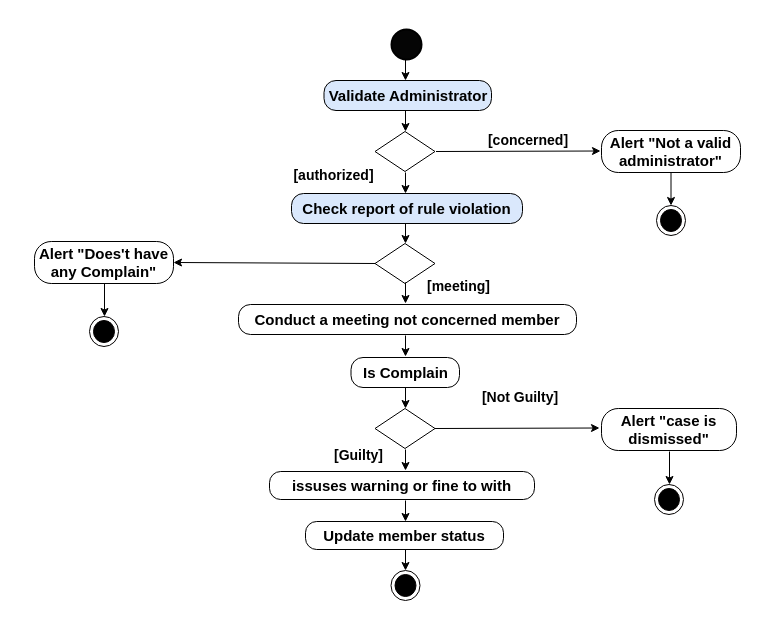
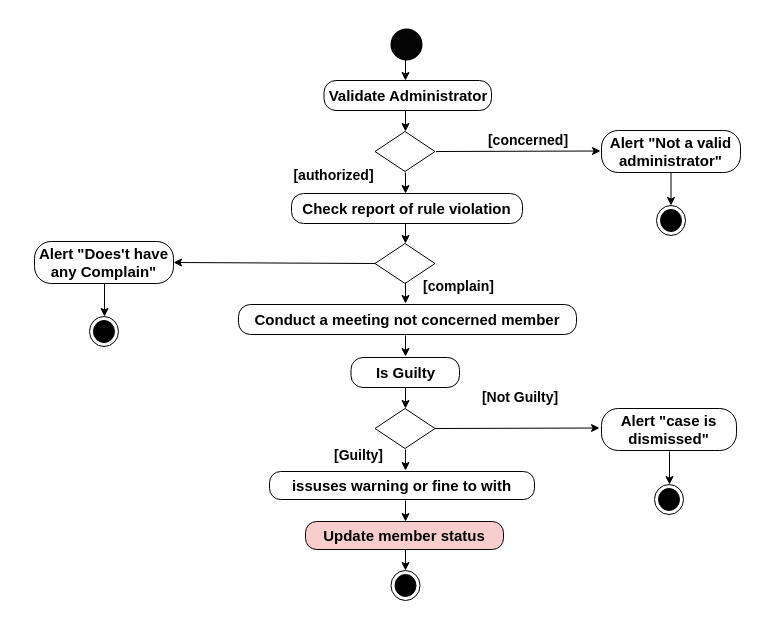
  <mxCell id="0" />
  <mxCell id="1" parent="0" />
  <mxCell id="2" value="c" style="rounded=0;whiteSpace=wrap;html=1;strokeColor=#FFFFFF;" vertex="1" parent="1"><mxGeometry x="20" y="20" width="730" height="590" as="geometry" /></mxCell>
  <mxCell id="3" value="" style="ellipse;html=1;strokeWidth=2;rotation=90;fillStyle=solid;fillColor=#050505;" vertex="1" parent="1"><mxGeometry x="391" y="29" width="30" height="30" as="geometry" /></mxCell>
  <mxCell id="4" value="" style="endArrow=classic;html=1;rounded=0;exitX=1;exitY=0.5;exitDx=0;exitDy=0;entryX=0;entryY=0.5;entryDx=0;entryDy=0;" edge="1" parent="1"><mxGeometry width="50" height="50" relative="1" as="geometry"><mxPoint x="435.5" y="151" as="sourcePoint" /><mxPoint x="600" y="150.5" as="targetPoint" /></mxGeometry></mxCell>
  <mxCell id="5" value="&lt;font style=&quot;font-size: 14px;&quot;&gt;&lt;b&gt;[concerned]&lt;/b&gt;&lt;/font&gt;" style="text;html=1;align=center;verticalAlign=middle;whiteSpace=wrap;rounded=0;" vertex="1" parent="1"><mxGeometry x="468" y="130" width="120" height="20" as="geometry" /></mxCell>
  <mxCell id="6" value="&lt;font style=&quot;font-size: 15px;&quot;&gt;&lt;b&gt;&lt;font style=&quot;font-size: 15px;&quot;&gt;Alert &quot;Not a valid administrator&lt;/font&gt;&lt;span style=&quot;background-color: initial;&quot;&gt;&quot;&lt;/span&gt;&lt;/b&gt;&lt;/font&gt;" style="rounded=1;whiteSpace=wrap;html=1;arcSize=40;" vertex="1" parent="1"><mxGeometry x="601" y="130" width="139" height="42" as="geometry" /></mxCell>
  <mxCell id="7" value="" style="ellipse;html=1;shape=endState;fillColor=#000000;strokeColor=#030000;" vertex="1" parent="1"><mxGeometry x="656" y="205" width="29" height="30" as="geometry" /></mxCell>
  <mxCell id="8" value="" style="endArrow=classic;html=1;rounded=0;exitX=0.5;exitY=1;exitDx=0;exitDy=0;entryX=0.5;entryY=0;entryDx=0;entryDy=0;" edge="1" parent="1" source="6" target="7"><mxGeometry width="50" height="50" relative="1" as="geometry"><mxPoint x="448.5" y="221" as="sourcePoint" /><mxPoint x="613" y="220.5" as="targetPoint" /></mxGeometry></mxCell>
  <mxCell id="9" value="&lt;font style=&quot;font-size: 14px;&quot;&gt;&lt;b&gt;[authorized]&lt;/b&gt;&lt;/font&gt;" style="text;html=1;align=center;verticalAlign=middle;whiteSpace=wrap;rounded=0;" vertex="1" parent="1"><mxGeometry x="291" y="163" width="85" height="24" as="geometry" /></mxCell>
- <mxCell id="10" value="&lt;font style=&quot;font-size: 15px;&quot;&gt;&lt;b&gt;Validate Administrator&lt;/b&gt;&lt;/font&gt;" style="rounded=1;whiteSpace=wrap;html=1;arcSize=40;fillColor=#dae8fc;" vertex="1" parent="1"><mxGeometry x="323.5" y="80" width="167.5" height="30" as="geometry" /></mxCell>
+ <mxCell id="10" value="&lt;font style=&quot;font-size: 15px;&quot;&gt;&lt;b&gt;Validate Administrator&lt;/b&gt;&lt;/font&gt;" style="rounded=1;whiteSpace=wrap;html=1;arcSize=40;" vertex="1" parent="1"><mxGeometry x="323.5" y="80" width="167.5" height="30" as="geometry" /></mxCell>
  <mxCell id="11" value="" style="rhombus;whiteSpace=wrap;html=1;" vertex="1" parent="1"><mxGeometry x="374.5" y="131" width="60" height="40" as="geometry" /></mxCell>
  <mxCell id="12" value="" style="endArrow=classic;html=1;rounded=0;" edge="1" parent="1"><mxGeometry width="50" height="50" relative="1" as="geometry"><mxPoint x="405" y="110" as="sourcePoint" /><mxPoint x="405" y="131" as="targetPoint" /></mxGeometry></mxCell>
  <mxCell id="13" value="" style="endArrow=classic;html=1;rounded=0;" edge="1" parent="1"><mxGeometry width="50" height="50" relative="1" as="geometry"><mxPoint x="405" y="59" as="sourcePoint" /><mxPoint x="405" y="80" as="targetPoint" /></mxGeometry></mxCell>
- <mxCell id="14" value="&lt;span style=&quot;font-size: 15px;&quot;&gt;&lt;b&gt;Is Complain&lt;/b&gt;&lt;/span&gt;" style="rounded=1;whiteSpace=wrap;html=1;arcSize=40;" vertex="1" parent="1"><mxGeometry x="350.5" y="357" width="108.5" height="30" as="geometry" /></mxCell>
+ <mxCell id="14" value="&lt;span style=&quot;font-size: 15px;&quot;&gt;&lt;b&gt;Is Guilty&lt;/b&gt;&lt;/span&gt;" style="rounded=1;whiteSpace=wrap;html=1;arcSize=40;" vertex="1" parent="1"><mxGeometry x="350.5" y="357" width="108.5" height="30" as="geometry" /></mxCell>
  <mxCell id="15" value="" style="endArrow=classic;html=1;rounded=0;" edge="1" parent="1"><mxGeometry width="50" height="50" relative="1" as="geometry"><mxPoint x="405" y="222" as="sourcePoint" /><mxPoint x="405" y="243" as="targetPoint" /></mxGeometry></mxCell>
- <mxCell id="16" value="&lt;span style=&quot;font-size: 15px;&quot;&gt;&lt;b&gt;Check report of rule violation&lt;/b&gt;&lt;/span&gt;" style="rounded=1;whiteSpace=wrap;html=1;arcSize=40;fillColor=#dae8fc;" vertex="1" parent="1"><mxGeometry x="291" y="193" width="231" height="30" as="geometry" /></mxCell>
+ <mxCell id="16" value="&lt;span style=&quot;font-size: 15px;&quot;&gt;&lt;b&gt;Check report of rule violation&lt;/b&gt;&lt;/span&gt;" style="rounded=1;whiteSpace=wrap;html=1;arcSize=40;" vertex="1" parent="1"><mxGeometry x="291" y="193" width="231" height="30" as="geometry" /></mxCell>
  <mxCell id="17" value="&lt;span style=&quot;font-size: 15px;&quot;&gt;&lt;b&gt;Conduct a meeting not concerned member&lt;/b&gt;&lt;/span&gt;" style="rounded=1;whiteSpace=wrap;html=1;arcSize=40;" vertex="1" parent="1"><mxGeometry x="238" y="304" width="338" height="30" as="geometry" /></mxCell>
  <mxCell id="18" value="" style="endArrow=classic;html=1;rounded=0;" edge="1" parent="1"><mxGeometry width="50" height="50" relative="1" as="geometry"><mxPoint x="405" y="172" as="sourcePoint" /><mxPoint x="405" y="193" as="targetPoint" /></mxGeometry></mxCell>
  <mxCell id="19" value="" style="rhombus;whiteSpace=wrap;html=1;" vertex="1" parent="1"><mxGeometry x="374.5" y="243" width="60" height="40" as="geometry" /></mxCell>
  <mxCell id="20" value="" style="endArrow=classic;html=1;rounded=0;exitX=0;exitY=0.5;exitDx=0;exitDy=0;entryX=1;entryY=0.5;entryDx=0;entryDy=0;" edge="1" parent="1" source="19" target="21"><mxGeometry width="50" height="50" relative="1" as="geometry"><mxPoint x="383.5" y="306" as="sourcePoint" /><mxPoint x="548" y="305.5" as="targetPoint" /></mxGeometry></mxCell>
  <mxCell id="21" value="&lt;font style=&quot;font-size: 15px;&quot;&gt;&lt;b&gt;&lt;font style=&quot;font-size: 15px;&quot;&gt;Alert &quot;Does't have any Complain&lt;/font&gt;&lt;span style=&quot;background-color: initial;&quot;&gt;&quot;&lt;/span&gt;&lt;/b&gt;&lt;/font&gt;" style="rounded=1;whiteSpace=wrap;html=1;arcSize=40;" vertex="1" parent="1"><mxGeometry x="34" y="241" width="139" height="42" as="geometry" /></mxCell>
  <mxCell id="22" value="" style="endArrow=classic;html=1;rounded=0;exitX=0.5;exitY=1;exitDx=0;exitDy=0;entryX=0.5;entryY=0;entryDx=0;entryDy=0;" edge="1" parent="1"><mxGeometry width="50" height="50" relative="1" as="geometry"><mxPoint x="104" y="283" as="sourcePoint" /><mxPoint x="104" y="316" as="targetPoint" /></mxGeometry></mxCell>
  <mxCell id="23" value="" style="ellipse;html=1;shape=endState;fillColor=#000000;strokeColor=#030000;" vertex="1" parent="1"><mxGeometry x="89" y="316" width="29" height="30" as="geometry" /></mxCell>
  <mxCell id="24" value="" style="endArrow=classic;html=1;rounded=0;" edge="1" parent="1"><mxGeometry width="50" height="50" relative="1" as="geometry"><mxPoint x="405" y="282" as="sourcePoint" /><mxPoint x="405" y="303" as="targetPoint" /></mxGeometry></mxCell>
- <mxCell id="25" value="&lt;font style=&quot;font-size: 14px;&quot;&gt;&lt;b&gt;[meeting]&lt;/b&gt;&lt;/font&gt;" style="text;html=1;align=center;verticalAlign=middle;whiteSpace=wrap;rounded=0;" vertex="1" parent="1"><mxGeometry x="422" y="276" width="73" height="20" as="geometry" /></mxCell>
+ <mxCell id="25" value="&lt;font style=&quot;font-size: 14px;&quot;&gt;&lt;b&gt;[complain]&lt;/b&gt;&lt;/font&gt;" style="text;html=1;align=center;verticalAlign=middle;whiteSpace=wrap;rounded=0;" vertex="1" parent="1"><mxGeometry x="422" y="276" width="73" height="20" as="geometry" /></mxCell>
  <mxCell id="26" value="" style="endArrow=classic;html=1;rounded=0;" edge="1" parent="1"><mxGeometry width="50" height="50" relative="1" as="geometry"><mxPoint x="405" y="335" as="sourcePoint" /><mxPoint x="405" y="356" as="targetPoint" /></mxGeometry></mxCell>
  <mxCell id="27" value="" style="endArrow=classic;html=1;rounded=0;" edge="1" parent="1"><mxGeometry width="50" height="50" relative="1" as="geometry"><mxPoint x="405" y="387" as="sourcePoint" /><mxPoint x="405" y="408" as="targetPoint" /></mxGeometry></mxCell>
  <mxCell id="28" value="&lt;span style=&quot;font-size: 15px;&quot;&gt;&lt;b&gt;issuses warning or fine to with&lt;/b&gt;&lt;/span&gt;" style="rounded=1;whiteSpace=wrap;html=1;arcSize=40;" vertex="1" parent="1"><mxGeometry x="269" y="471" width="265" height="28" as="geometry" /></mxCell>
  <mxCell id="29" value="" style="endArrow=classic;html=1;rounded=0;" edge="1" parent="1"><mxGeometry width="50" height="50" relative="1" as="geometry"><mxPoint x="405" y="449" as="sourcePoint" /><mxPoint x="405" y="470" as="targetPoint" /></mxGeometry></mxCell>
  <mxCell id="30" value="" style="endArrow=classic;html=1;rounded=0;" edge="1" parent="1"><mxGeometry width="50" height="50" relative="1" as="geometry"><mxPoint x="405" y="500" as="sourcePoint" /><mxPoint x="405" y="521" as="targetPoint" /></mxGeometry></mxCell>
  <mxCell id="31" value="" style="ellipse;html=1;shape=endState;fillColor=#000000;strokeColor=#030000;" vertex="1" parent="1"><mxGeometry x="390.5" y="570" width="29" height="30" as="geometry" /></mxCell>
  <mxCell id="32" value="&lt;span style=&quot;font-size: 14px;&quot;&gt;&lt;b&gt;[Not Guilty]&lt;/b&gt;&lt;/span&gt;" style="text;html=1;align=center;verticalAlign=middle;whiteSpace=wrap;rounded=0;" vertex="1" parent="1"><mxGeometry x="470" y="387" width="100" height="20" as="geometry" /></mxCell>
  <mxCell id="33" value="&lt;font style=&quot;font-size: 15px;&quot;&gt;&lt;b&gt;&lt;font style=&quot;font-size: 15px;&quot;&gt;Alert &quot;case is dismissed&lt;/font&gt;&lt;span style=&quot;background-color: initial;&quot;&gt;&quot;&lt;/span&gt;&lt;/b&gt;&lt;/font&gt;" style="rounded=1;whiteSpace=wrap;html=1;arcSize=40;" vertex="1" parent="1"><mxGeometry x="601" y="408" width="135" height="42" as="geometry" /></mxCell>
  <mxCell id="34" value="" style="ellipse;html=1;shape=endState;fillColor=#000000;strokeColor=#030000;" vertex="1" parent="1"><mxGeometry x="654" y="484" width="29" height="30" as="geometry" /></mxCell>
  <mxCell id="35" value="" style="rhombus;whiteSpace=wrap;html=1;" vertex="1" parent="1"><mxGeometry x="374.5" y="408" width="60" height="40" as="geometry" /></mxCell>
  <mxCell id="36" value="" style="endArrow=classic;html=1;rounded=0;exitX=1;exitY=0.5;exitDx=0;exitDy=0;entryX=0;entryY=0.5;entryDx=0;entryDy=0;" edge="1" parent="1"><mxGeometry width="50" height="50" relative="1" as="geometry"><mxPoint x="434.5" y="428" as="sourcePoint" /><mxPoint x="599" y="427.5" as="targetPoint" /></mxGeometry></mxCell>
  <mxCell id="37" value="&lt;span style=&quot;font-size: 14px;&quot;&gt;&lt;b&gt;[Guilty]&lt;/b&gt;&lt;/span&gt;" style="text;html=1;align=center;verticalAlign=middle;whiteSpace=wrap;rounded=0;" vertex="1" parent="1"><mxGeometry x="324" y="445" width="69" height="20" as="geometry" /></mxCell>
  <mxCell id="38" value="" style="endArrow=classic;html=1;rounded=0;exitX=0.5;exitY=1;exitDx=0;exitDy=0;entryX=0.5;entryY=0;entryDx=0;entryDy=0;" edge="1" parent="1"><mxGeometry width="50" height="50" relative="1" as="geometry"><mxPoint x="669" y="451" as="sourcePoint" /><mxPoint x="669" y="484" as="targetPoint" /></mxGeometry></mxCell>
- <mxCell id="39" value="&lt;span style=&quot;font-size: 15px;&quot;&gt;&lt;b&gt;Update member status&lt;/b&gt;&lt;/span&gt;" style="rounded=1;whiteSpace=wrap;html=1;arcSize=40;" vertex="1" parent="1"><mxGeometry x="305" y="521" width="198" height="28" as="geometry" /></mxCell>
+ <mxCell id="39" value="&lt;span style=&quot;font-size: 15px;&quot;&gt;&lt;b&gt;Update member status&lt;/b&gt;&lt;/span&gt;" style="rounded=1;whiteSpace=wrap;html=1;arcSize=40;fillColor=#f8cecc;" vertex="1" parent="1"><mxGeometry x="305" y="521" width="198" height="28" as="geometry" /></mxCell>
  <mxCell id="40" value="" style="endArrow=classic;html=1;rounded=0;" edge="1" parent="1"><mxGeometry width="50" height="50" relative="1" as="geometry"><mxPoint x="405" y="549" as="sourcePoint" /><mxPoint x="405" y="570" as="targetPoint" /></mxGeometry></mxCell>
